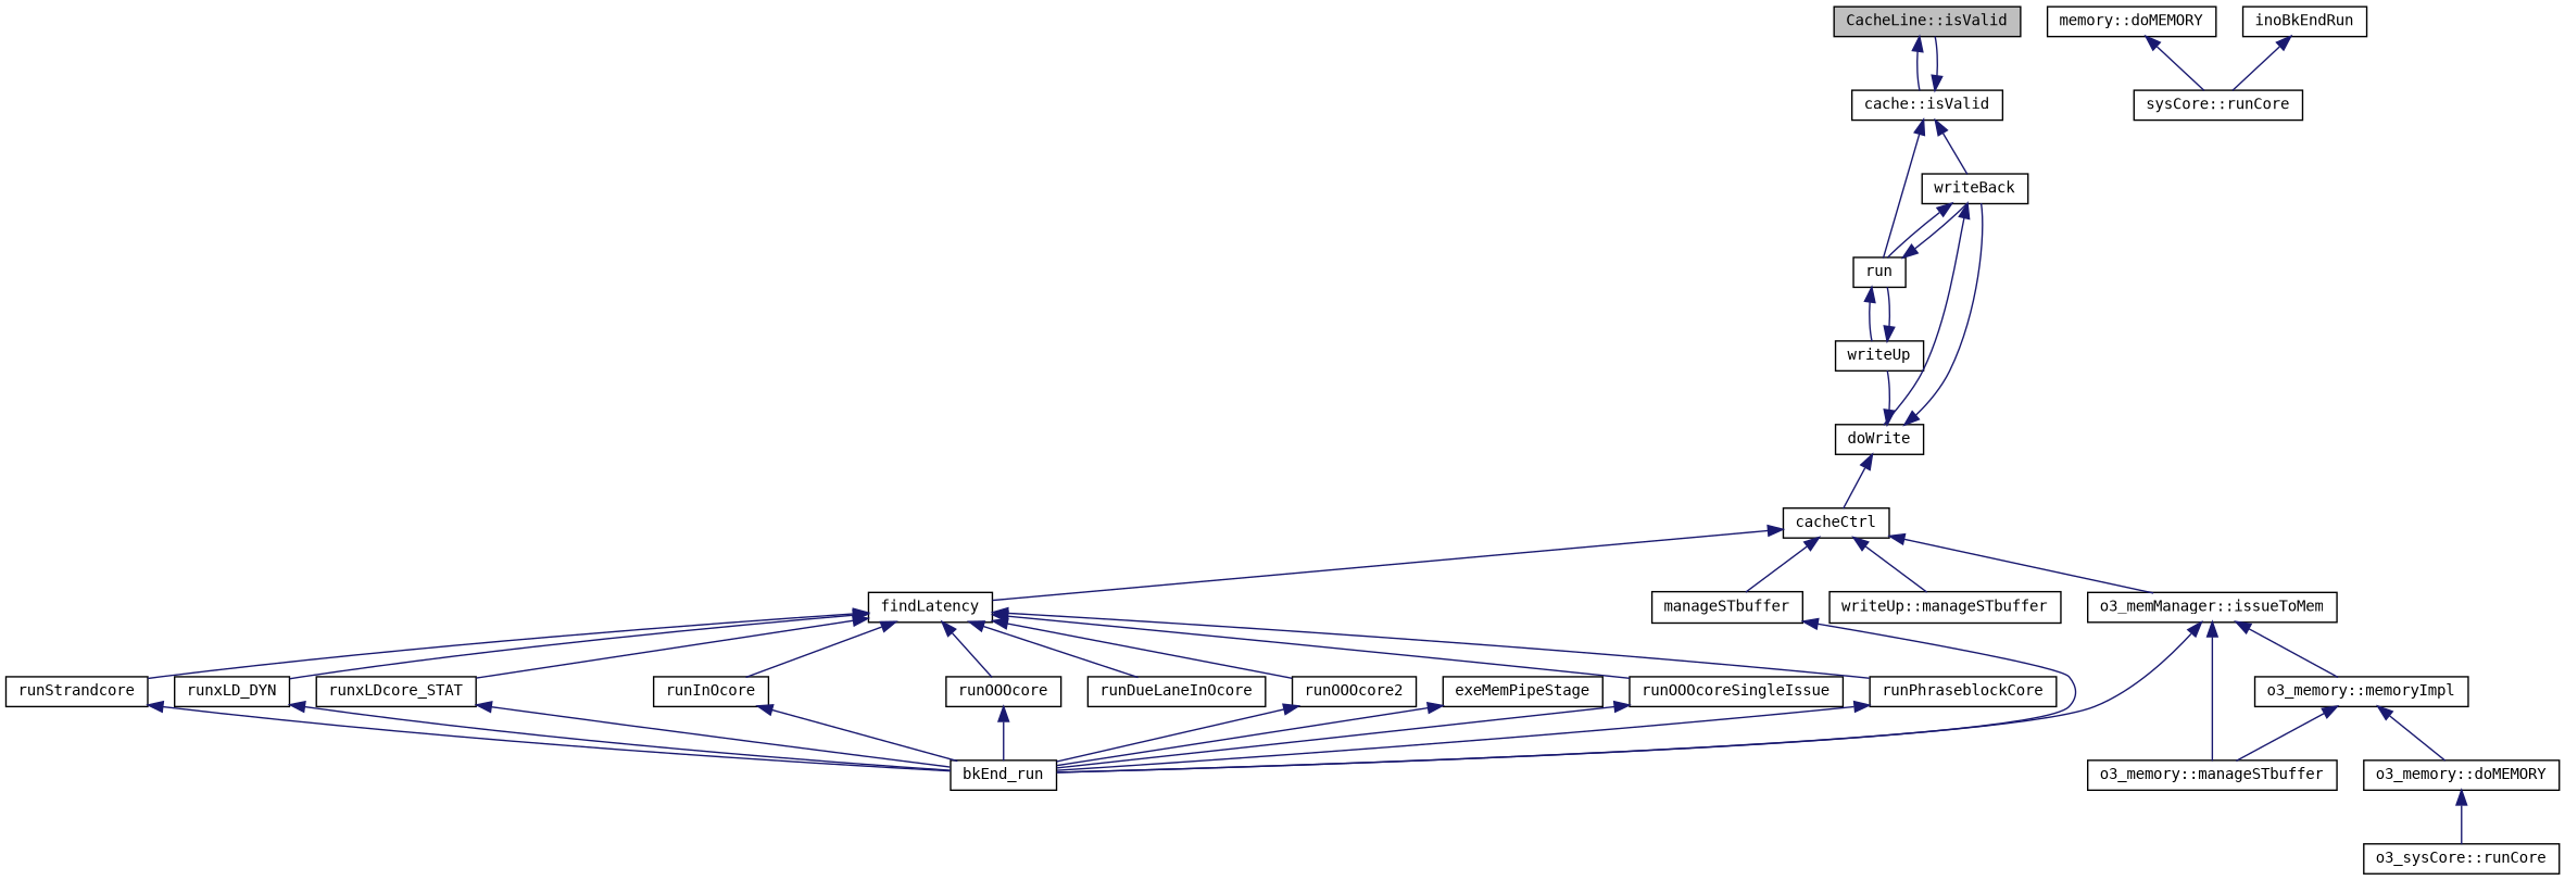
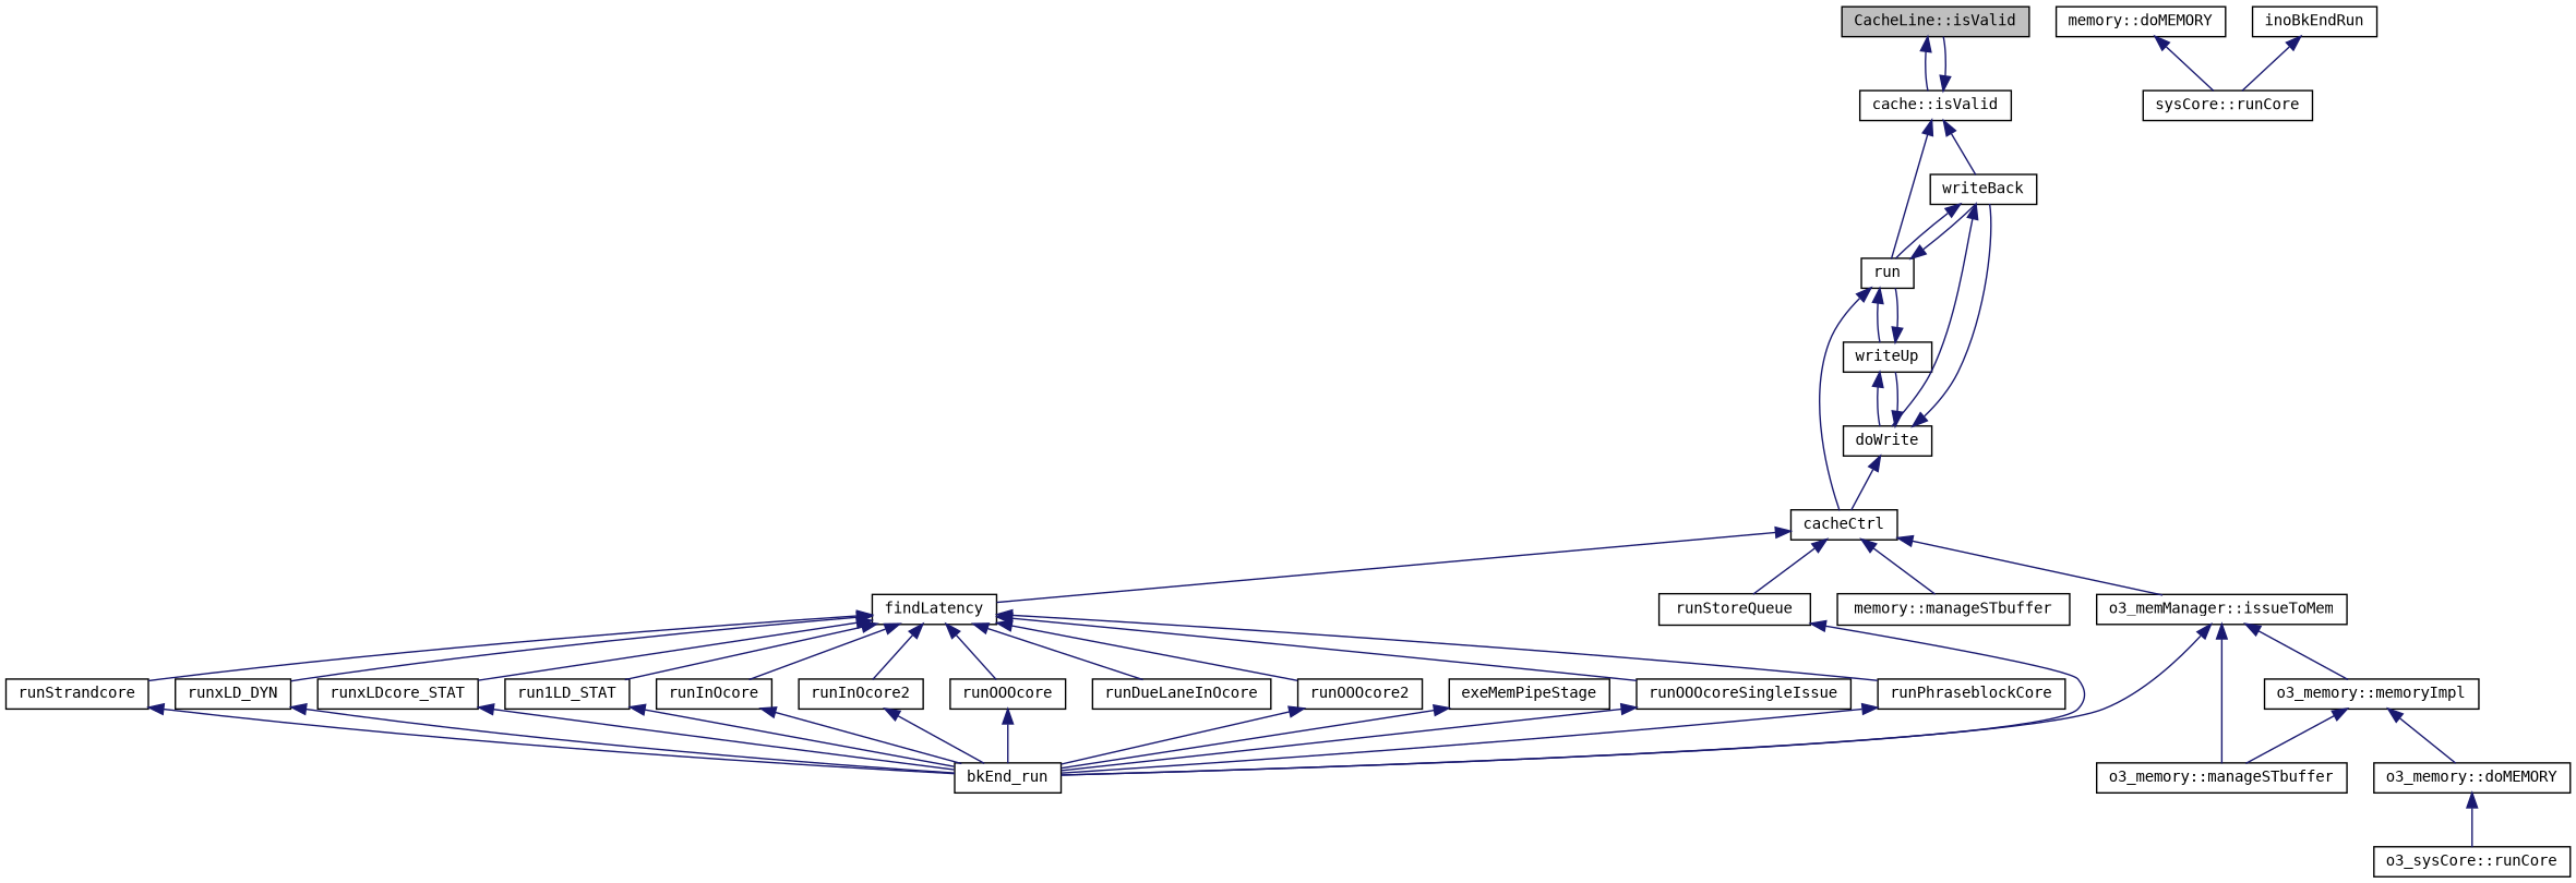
  digraph {
    fontname="DejaVu Sans Mono"
    rankdir=TB
    node [color=black fillcolor=white fontname="DejaVu Sans Mono" fontsize=10 shape=record style=filled]
    edge [color=midnightblue dir=back fontname="DejaVu Sans Mono" fontsize=10 labelfontname=Helvetica labelfontsize=10 style=solid]
    n1 [fillcolor=grey75 fontcolor=black height=0.2 label="CacheLine::isValid" width=0.4]
    n2 [height=0.2 label="cache::isValid" width=0.4]
    n3 [height=0.2 label=run width=0.4]
    n4 [height=0.2 label=writeBack width=0.4]
    n5 [height=0.2 label=cacheCtrl width=0.4]
    n6 [height=0.2 label=writeUp width=0.4]
    n7 [height=0.2 label=doWrite width=0.4]
    n8 [height=0.2 label=findLatency width=0.4]
    n9 [height=0.2 label="o3_memManager::issueToMem" width=0.4]
-   n10 [height=0.2 label="writeUp::manageSTbuffer" width=0.4]
-   n11 [height=0.2 label=manageSTbuffer width=0.4]
+   n10 [height=0.2 label="memory::manageSTbuffer" width=0.4]
+   n11 [height=0.2 label=runStoreQueue width=0.4]
+   n12 [height=0.2 label=run1LD_STAT width=0.4]
    n13 [height=0.2 label=runDueLaneInOcore width=0.4]
    n14 [height=0.2 label=runInOcore width=0.4]
+   n15 [height=0.2 label=runInOcore2 width=0.4]
    n16 [height=0.2 label=runOOOcore width=0.4]
    n17 [height=0.2 label=runOOOcore2 width=0.4]
    n18 [height=0.2 label=runOOOcoreSingleIssue width=0.4]
    n19 [height=0.2 label=runPhraseblockCore width=0.4]
    n20 [height=0.2 label=runStrandcore width=0.4]
    n21 [height=0.2 label=runxLD_DYN width=0.4]
    n22 [height=0.2 label=runxLDcore_STAT width=0.4]
    n23 [height=0.2 label=bkEnd_run width=0.4]
    n24 [height=0.2 label="o3_memory::manageSTbuffer" width=0.4]
    n25 [height=0.2 label="o3_memory::memoryImpl" width=0.4]
    n26 [height=0.2 label=exeMemPipeStage width=0.4]
    n27 [height=0.2 label="o3_memory::doMEMORY" width=0.4]
    n28 [height=0.2 label="o3_sysCore::runCore" width=0.4]
    n29 [height=0.2 label="memory::doMEMORY" width=0.4]
    n30 [height=0.2 label="sysCore::runCore" width=0.4]
    n31 [height=0.2 label=inoBkEndRun width=0.4]
    n1 -> n2
    n2 -> n1
    n2 -> n3
    n2 -> n4
    n3 -> n4
+   n3 -> n5
    n3 -> n6
    n4 -> n3
    n4 -> n7
    n5 -> n8
    n5 -> n9
    n5 -> n10
    n5 -> n11
    n6 -> n3
+   n6 -> n7
    n7 -> n4
    n7 -> n5
    n7 -> n6
+   n8 -> n12
    n8 -> n13
    n8 -> n14
+   n8 -> n15
    n8 -> n16
    n8 -> n17
    n8 -> n18
    n8 -> n19
    n8 -> n20
    n8 -> n21
    n8 -> n22
    n9 -> n23
    n9 -> n24
    n9 -> n25
    n11 -> n23
+   n12 -> n23
    n14 -> n23
+   n15 -> n23
    n16 -> n23
    n17 -> n23
    n18 -> n23
    n19 -> n23
    n20 -> n23
    n21 -> n23
    n22 -> n23
    n25 -> n24
    n25 -> n27
    n26 -> n23
    n27 -> n28
    n29 -> n30
    n31 -> n30
  }
